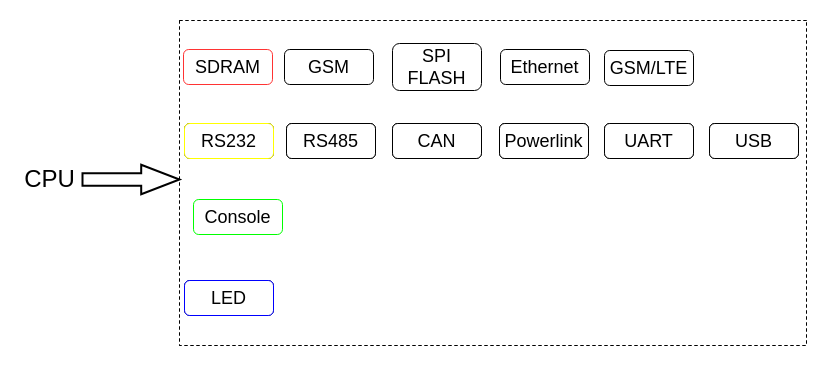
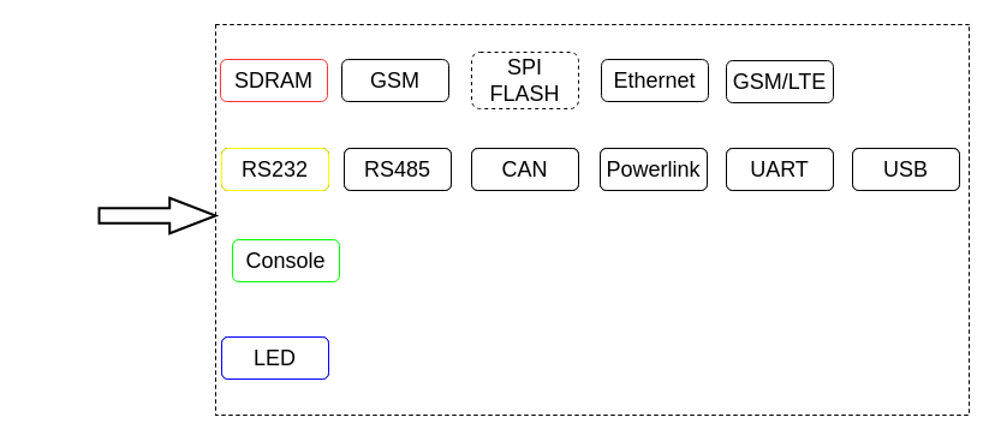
  <mxCell id="0" />
  <mxCell id="1" parent="0" />
  <mxCell id="2" value="" style="swimlane;startSize=0;dashed=1;" vertex="1" parent="1"><mxGeometry x="179" y="20" width="627" height="325" as="geometry" /></mxCell>
  <mxCell id="3" value="&lt;font style=&quot;font-size: 18px&quot;&gt;LED&lt;/font&gt;" style="rounded=1;whiteSpace=wrap;html=1;strokeWidth=1;" vertex="1" parent="2"><mxGeometry x="5" y="260" width="89" height="35" as="geometry" /></mxCell>
  <mxCell id="4" value="&lt;span style=&quot;font-size: 18px&quot;&gt;RS232&lt;/span&gt;" style="rounded=1;whiteSpace=wrap;html=1;strokeWidth=1;" vertex="1" parent="2"><mxGeometry x="213" y="103" width="89" height="35" as="geometry" /></mxCell>
  <mxCell id="5" value="&lt;span style=&quot;font-size: 18px&quot;&gt;RS232&lt;/span&gt;" style="rounded=1;whiteSpace=wrap;html=1;strokeWidth=1;" vertex="1" parent="2"><mxGeometry x="5" y="103" width="89" height="35" as="geometry" /></mxCell>
  <mxCell id="6" value="&lt;span style=&quot;font-size: 18px&quot;&gt;RS232&lt;/span&gt;" style="rounded=1;whiteSpace=wrap;html=1;strokeWidth=1;" vertex="1" parent="2"><mxGeometry x="107" y="103" width="89" height="35" as="geometry" /></mxCell>
  <mxCell id="7" value="&lt;span style=&quot;font-size: 18px&quot;&gt;RS232&lt;/span&gt;" style="rounded=1;whiteSpace=wrap;html=1;strokeWidth=1;" vertex="1" parent="2"><mxGeometry x="320" y="103" width="89" height="35" as="geometry" /></mxCell>
  <mxCell id="8" value="&lt;span style=&quot;font-size: 18px&quot;&gt;RS232&lt;/span&gt;" style="rounded=1;whiteSpace=wrap;html=1;strokeWidth=1;" vertex="1" parent="2"><mxGeometry x="425" y="103" width="89" height="35" as="geometry" /></mxCell>
  <mxCell id="9" value="&lt;span style=&quot;font-size: 18px&quot;&gt;RS232&lt;/span&gt;" style="rounded=1;whiteSpace=wrap;html=1;strokeWidth=1;" vertex="1" parent="2"><mxGeometry x="530" y="103" width="89" height="35" as="geometry" /></mxCell>
  <mxCell id="10" value="&lt;span style=&quot;font-size: 18px&quot;&gt;GSM/LTE&lt;/span&gt;" style="rounded=1;whiteSpace=wrap;html=1;strokeWidth=1;" vertex="1" parent="2"><mxGeometry x="425" y="30" width="89" height="35" as="geometry" /></mxCell>
- <mxCell id="11" value="&lt;font style=&quot;font-size: 24px&quot;&gt;CPU&lt;/font&gt;" style="rounded=1;whiteSpace=wrap;html=1;strokeWidth=0;opacity=0;" vertex="1" parent="1"><mxGeometry x="20" y="149" width="59" height="60" as="geometry" /></mxCell>
  <mxCell id="12" value="&lt;font style=&quot;font-size: 18px&quot;&gt;Console&lt;/font&gt;" style="rounded=1;whiteSpace=wrap;html=1;strokeWidth=1;strokeColor=#00FF00;" vertex="1" parent="1"><mxGeometry x="193" y="199" width="89" height="35" as="geometry" /></mxCell>
  <mxCell id="13" value="" style="swimlane;startSize=0;dashed=1;" vertex="1" parent="1"><mxGeometry x="179" y="20" width="627" height="325" as="geometry" /></mxCell>
  <mxCell id="14" value="&lt;font style=&quot;font-size: 18px&quot;&gt;LED&lt;/font&gt;" style="rounded=1;whiteSpace=wrap;html=1;strokeWidth=1;strokeColor=#0000FF;" vertex="1" parent="13"><mxGeometry x="5" y="260" width="89" height="35" as="geometry" /></mxCell>
  <mxCell id="15" value="&lt;span style=&quot;font-size: 18px&quot;&gt;CAN&lt;/span&gt;" style="rounded=1;whiteSpace=wrap;html=1;strokeWidth=1;" vertex="1" parent="13"><mxGeometry x="213" y="103" width="89" height="35" as="geometry" /></mxCell>
  <mxCell id="16" value="&lt;span style=&quot;font-size: 18px&quot;&gt;RS232&lt;/span&gt;" style="rounded=1;whiteSpace=wrap;html=1;strokeWidth=1;strokeColor=#FFFF00;" vertex="1" parent="13"><mxGeometry x="5" y="103" width="89" height="35" as="geometry" /></mxCell>
  <mxCell id="17" value="&lt;span style=&quot;font-size: 18px&quot;&gt;RS485&lt;/span&gt;" style="rounded=1;whiteSpace=wrap;html=1;strokeWidth=1;" vertex="1" parent="13"><mxGeometry x="107" y="103" width="89" height="35" as="geometry" /></mxCell>
  <mxCell id="18" value="&lt;span style=&quot;font-size: 18px&quot;&gt;Powerlink&lt;/span&gt;" style="rounded=1;whiteSpace=wrap;html=1;strokeWidth=1;" vertex="1" parent="13"><mxGeometry x="320" y="103" width="89" height="35" as="geometry" /></mxCell>
  <mxCell id="19" value="&lt;span style=&quot;font-size: 18px&quot;&gt;UART&lt;/span&gt;" style="rounded=1;whiteSpace=wrap;html=1;strokeWidth=1;" vertex="1" parent="13"><mxGeometry x="425" y="103" width="89" height="35" as="geometry" /></mxCell>
  <mxCell id="20" value="&lt;span style=&quot;font-size: 18px&quot;&gt;USB&lt;/span&gt;" style="rounded=1;whiteSpace=wrap;html=1;strokeWidth=1;" vertex="1" parent="13"><mxGeometry x="530" y="103" width="89" height="35" as="geometry" /></mxCell>
  <mxCell id="21" value="&lt;span style=&quot;font-size: 18px&quot;&gt;SDRAM&lt;/span&gt;" style="rounded=1;whiteSpace=wrap;html=1;strokeWidth=1;strokeColor=#FF3333;" vertex="1" parent="1"><mxGeometry x="183" y="49" width="89" height="35" as="geometry" /></mxCell>
  <mxCell id="22" value="&lt;span style=&quot;font-size: 18px&quot;&gt;GSM&lt;/span&gt;" style="rounded=1;whiteSpace=wrap;html=1;strokeWidth=1;" vertex="1" parent="1"><mxGeometry x="284" y="49" width="89" height="35" as="geometry" /></mxCell>
- <mxCell id="23" value="&lt;span style=&quot;font-size: 18px&quot;&gt;SPI&lt;br&gt;FLASH&lt;br&gt;&lt;/span&gt;" style="rounded=1;whiteSpace=wrap;html=1;strokeWidth=1;" vertex="1" parent="1"><mxGeometry x="392" y="43" width="89" height="47" as="geometry" /></mxCell>
+ <mxCell id="23" value="&lt;span style=&quot;font-size: 18px&quot;&gt;SPI&lt;br&gt;FLASH&lt;br&gt;&lt;/span&gt;" style="rounded=1;whiteSpace=wrap;html=1;strokeWidth=1;dashed=1;" vertex="1" parent="1"><mxGeometry x="392" y="43" width="89" height="47" as="geometry" /></mxCell>
  <mxCell id="24" value="&lt;span style=&quot;font-size: 18px&quot;&gt;Ethernet&lt;/span&gt;" style="rounded=1;whiteSpace=wrap;html=1;strokeWidth=1;" vertex="1" parent="1"><mxGeometry x="500" y="49" width="89" height="35" as="geometry" /></mxCell>
  <mxCell id="25" value="" style="shape=mxgraph.arrows.arrow_right;html=1;verticalLabelPosition=bottom;verticalAlign=top;strokeWidth=2;strokeColor=#000000;" vertex="1" parent="1"><mxGeometry x="82" y="164.25" width="97" height="29.5" as="geometry" /></mxCell>
